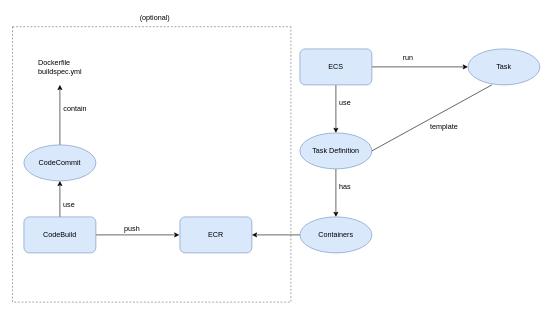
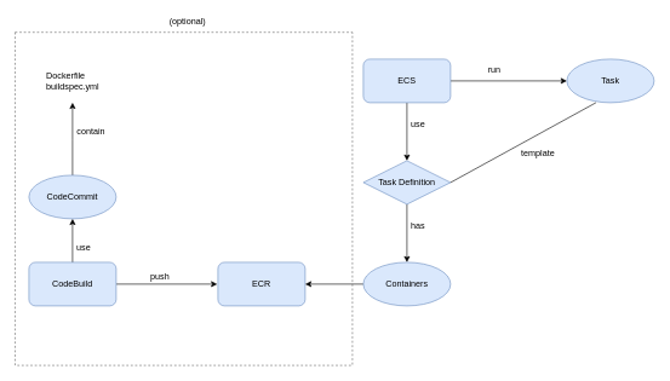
  <mxCell id="0" />
  <mxCell id="1" parent="0" />
  <mxCell id="2" value="" style="edgeStyle=orthogonalEdgeStyle;rounded=0;orthogonalLoop=1;jettySize=auto;html=1;" parent="1" source="4" target="6" edge="1"><mxGeometry relative="1" as="geometry" /></mxCell>
  <mxCell id="3" style="edgeStyle=orthogonalEdgeStyle;rounded=0;orthogonalLoop=1;jettySize=auto;html=1;" parent="1" source="4" edge="1"><mxGeometry relative="1" as="geometry"><mxPoint x="298" y="391" as="targetPoint" /><Array as="points"><mxPoint x="288" y="391" /></Array></mxGeometry></mxCell>
  <mxCell id="4" value="CodeBuild" style="rounded=1;whiteSpace=wrap;html=1;fillColor=#dae8fc;strokeColor=#6c8ebf;" parent="1" vertex="1"><mxGeometry x="39" y="361" width="120" height="60" as="geometry" /></mxCell>
  <mxCell id="5" value="" style="edgeStyle=orthogonalEdgeStyle;rounded=0;orthogonalLoop=1;jettySize=auto;html=1;" parent="1" source="6" edge="1"><mxGeometry relative="1" as="geometry"><mxPoint x="99" y="141" as="targetPoint" /></mxGeometry></mxCell>
  <mxCell id="6" value="CodeCommit" style="ellipse;whiteSpace=wrap;html=1;fillColor=#dae8fc;strokeColor=#6c8ebf;" parent="1" vertex="1"><mxGeometry x="39" y="241" width="120" height="60" as="geometry" /></mxCell>
  <mxCell id="7" value="ECR" style="rounded=1;whiteSpace=wrap;html=1;fillColor=#dae8fc;strokeColor=#6c8ebf;" parent="1" vertex="1"><mxGeometry x="299" y="361" width="120" height="60" as="geometry" /></mxCell>
  <mxCell id="8" value="use" style="text;html=1;align=center;verticalAlign=middle;resizable=0;points=[];autosize=1;strokeColor=none;" parent="1" vertex="1"><mxGeometry x="99" y="331" width="30" height="20" as="geometry" /></mxCell>
  <mxCell id="9" value="&lt;div style=&quot;text-align: left&quot;&gt;&lt;span&gt;Dockerfile&lt;/span&gt;&lt;/div&gt;&lt;div style=&quot;text-align: left&quot;&gt;&lt;span&gt;buildspec.yml&lt;/span&gt;&lt;/div&gt;" style="text;html=1;align=center;verticalAlign=middle;resizable=0;points=[];autosize=1;strokeColor=none;" parent="1" vertex="1"><mxGeometry x="54" y="96" width="90" height="30" as="geometry" /></mxCell>
  <mxCell id="10" value="contain" style="text;html=1;align=center;verticalAlign=middle;resizable=0;points=[];autosize=1;strokeColor=none;" parent="1" vertex="1"><mxGeometry x="99" y="171" width="50" height="20" as="geometry" /></mxCell>
  <mxCell id="11" value="" style="edgeStyle=orthogonalEdgeStyle;rounded=0;orthogonalLoop=1;jettySize=auto;html=1;" parent="1" source="13" target="15" edge="1"><mxGeometry relative="1" as="geometry" /></mxCell>
  <mxCell id="12" value="" style="edgeStyle=orthogonalEdgeStyle;rounded=0;orthogonalLoop=1;jettySize=auto;html=1;" parent="1" source="13" target="18" edge="1"><mxGeometry relative="1" as="geometry" /></mxCell>
  <mxCell id="13" value="ECS" style="rounded=1;whiteSpace=wrap;html=1;fillColor=#dae8fc;strokeColor=#6c8ebf;" parent="1" vertex="1"><mxGeometry x="499" y="81" width="120" height="60" as="geometry" /></mxCell>
  <mxCell id="14" value="push" style="text;html=1;align=center;verticalAlign=middle;resizable=0;points=[];autosize=1;strokeColor=none;" parent="1" vertex="1"><mxGeometry x="199" y="371" width="40" height="20" as="geometry" /></mxCell>
  <mxCell id="15" value="Task" style="ellipse;whiteSpace=wrap;html=1;rounded=1;strokeColor=#6c8ebf;fillColor=#dae8fc;" parent="1" vertex="1"><mxGeometry x="779" y="81" width="120" height="60" as="geometry" /></mxCell>
  <mxCell id="16" value="run" style="text;html=1;align=center;verticalAlign=middle;resizable=0;points=[];autosize=1;strokeColor=none;" parent="1" vertex="1"><mxGeometry x="664" y="86" width="30" height="20" as="geometry" /></mxCell>
  <mxCell id="17" value="" style="edgeStyle=orthogonalEdgeStyle;rounded=0;orthogonalLoop=1;jettySize=auto;html=1;" parent="1" source="18" target="21" edge="1"><mxGeometry relative="1" as="geometry" /></mxCell>
- <mxCell id="18" value="Task Definition" style="ellipse;whiteSpace=wrap;html=1;rounded=1;strokeColor=#6c8ebf;fillColor=#dae8fc;" parent="1" vertex="1"><mxGeometry x="499" y="221" width="120" height="60" as="geometry" /></mxCell>
+ <mxCell id="18" value="Task Definition" style="rhombus;whiteSpace=wrap;html=1;strokeColor=#6c8ebf;fillColor=#dae8fc;" parent="1" vertex="1"><mxGeometry x="499" y="221" width="120" height="60" as="geometry" /></mxCell>
  <mxCell id="19" value="use" style="text;html=1;align=center;verticalAlign=middle;resizable=0;points=[];autosize=1;strokeColor=none;" parent="1" vertex="1"><mxGeometry x="559" y="161" width="30" height="20" as="geometry" /></mxCell>
  <mxCell id="20" value="" style="edgeStyle=orthogonalEdgeStyle;rounded=0;orthogonalLoop=1;jettySize=auto;html=1;" parent="1" source="21" target="7" edge="1"><mxGeometry relative="1" as="geometry" /></mxCell>
  <mxCell id="21" value="Containers" style="ellipse;whiteSpace=wrap;html=1;rounded=1;strokeColor=#6c8ebf;fillColor=#dae8fc;" parent="1" vertex="1"><mxGeometry x="499" y="361" width="120" height="60" as="geometry" /></mxCell>
  <mxCell id="22" value="has" style="text;html=1;align=center;verticalAlign=middle;resizable=0;points=[];autosize=1;strokeColor=none;" parent="1" vertex="1"><mxGeometry x="559" y="301" width="30" height="20" as="geometry" /></mxCell>
  <mxCell id="23" value="" style="endArrow=none;html=1;exitX=1;exitY=0.5;exitDx=0;exitDy=0;" parent="1" source="18" edge="1"><mxGeometry width="50" height="50" relative="1" as="geometry"><mxPoint x="769" y="191" as="sourcePoint" /><mxPoint x="819" y="141" as="targetPoint" /></mxGeometry></mxCell>
  <mxCell id="24" value="template" style="text;html=1;align=center;verticalAlign=middle;resizable=0;points=[];autosize=1;strokeColor=none;" parent="1" vertex="1"><mxGeometry x="709" y="201" width="60" height="20" as="geometry" /></mxCell>
  <mxCell id="25" value="" style="swimlane;startSize=0;dashed=1;fillColor=#f5f5f5;strokeColor=#666666;fontColor=#333333;" parent="1" vertex="1"><mxGeometry x="20" y="44" width="464" height="459" as="geometry"><mxRectangle x="-389" y="533" width="50" height="44" as="alternateBounds" /></mxGeometry></mxCell>
  <mxCell id="26" value="(optional)" style="text;html=1;align=center;verticalAlign=middle;resizable=0;points=[];autosize=1;strokeColor=none;" parent="1" vertex="1"><mxGeometry x="227" y="20" width="60" height="18" as="geometry" /></mxCell>
